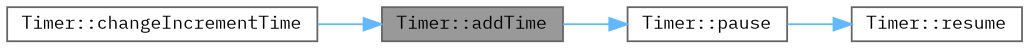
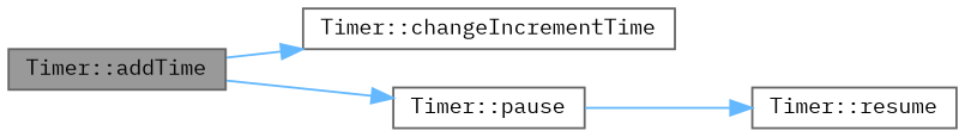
  digraph {
    fontname="IBM Plex Mono"
    rankdir=LR
    node [color=grey40 fillcolor=white fontname="IBM Plex Mono" fontsize=10 shape=box style=filled]
    edge [color=steelblue1 fontname="IBM Plex Mono" fontsize=10 labelfontname=Helvetica labelfontsize=10 style=solid]
    n1 [color=gray40 fillcolor=grey60 fontcolor=black height=0.2 label="Timer::addTime" width=0.4]
    n2 [height=0.2 label="Timer::changeIncrementTime" width=0.4]
    n3 [height=0.2 label="Timer::pause" width=0.4]
    n4 [height=0.2 label="Timer::resume" width=0.4]
-   n2 -> n1
+   n1 -> n2
    n1 -> n3
    n3 -> n4
  }
